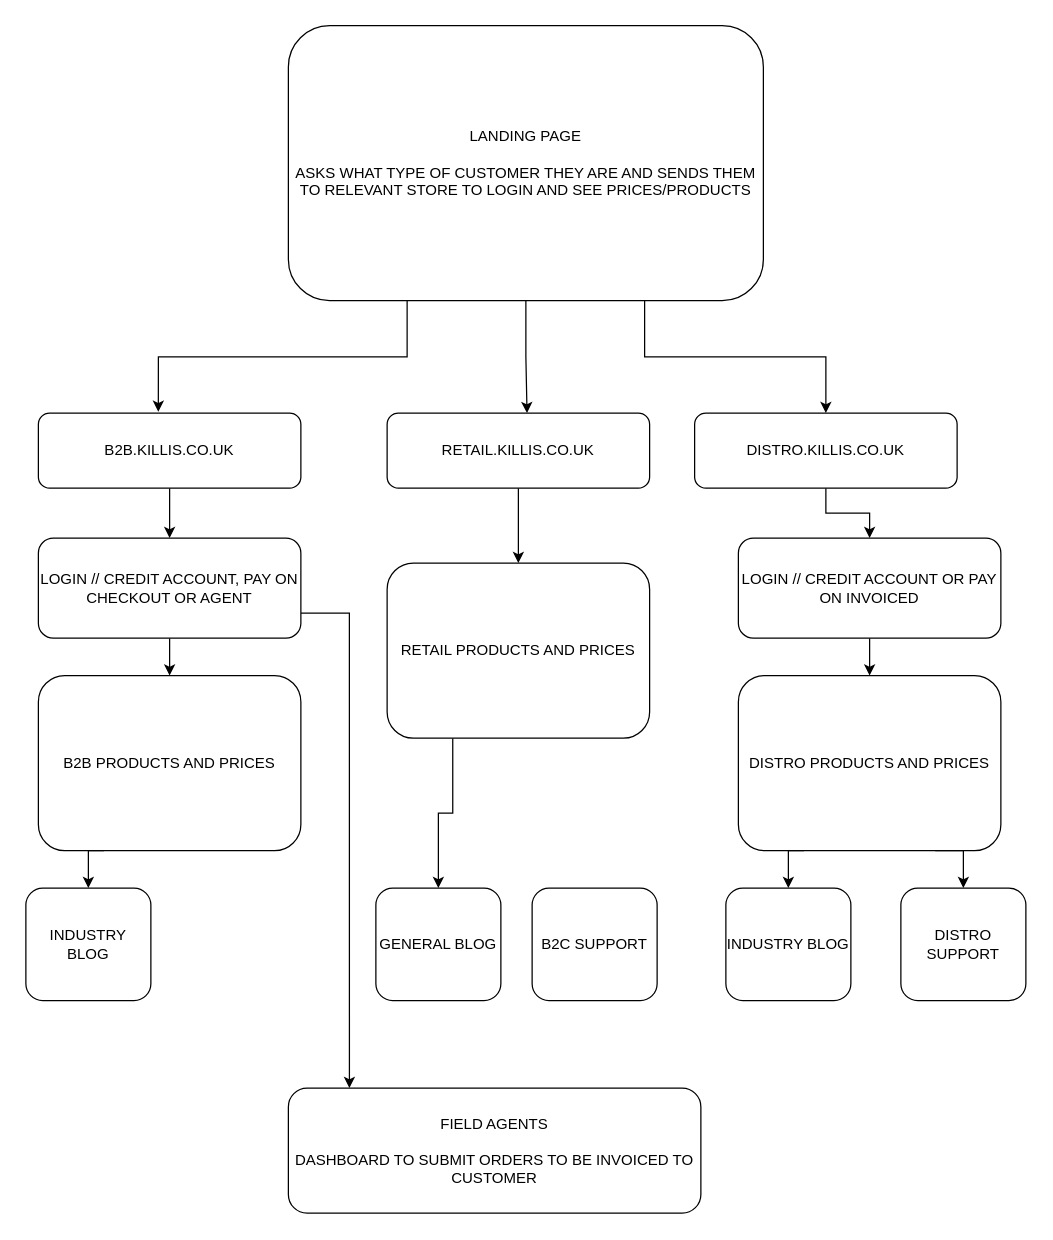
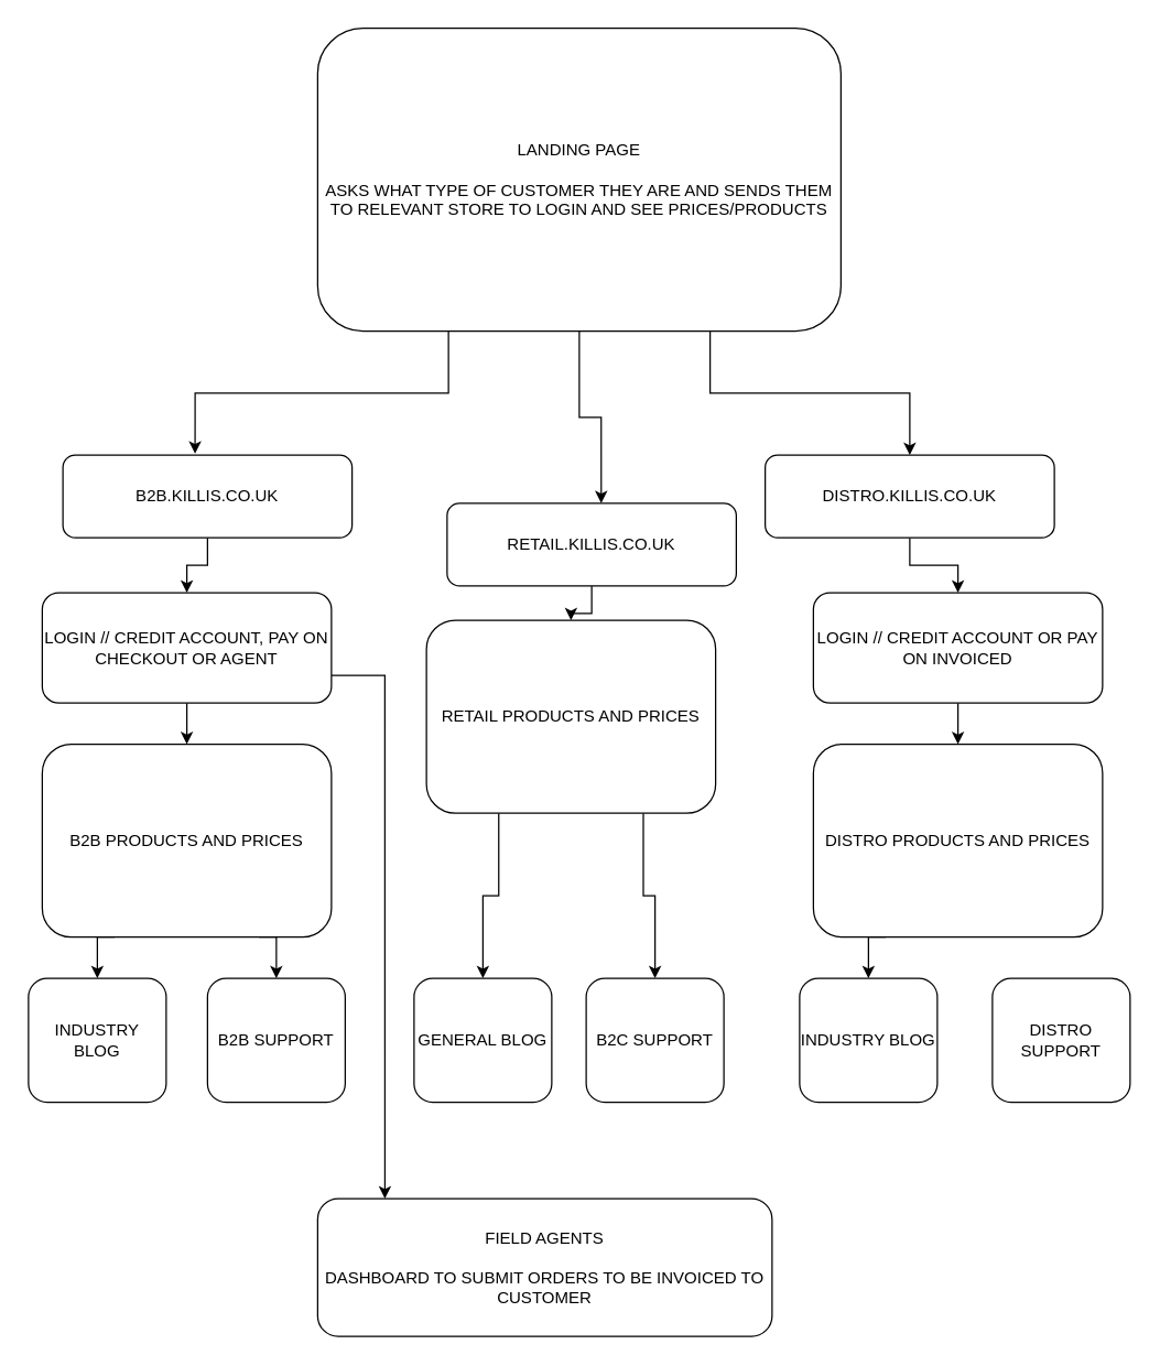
  <mxCell id="0" />
  <mxCell id="1" parent="0" />
  <mxCell id="2" style="edgeStyle=orthogonalEdgeStyle;rounded=0;orthogonalLoop=1;jettySize=auto;html=1;exitX=0.25;exitY=1;exitDx=0;exitDy=0;entryX=0.457;entryY=-0.017;entryDx=0;entryDy=0;entryPerimeter=0;" edge="1" parent="1" source="5" target="7"><mxGeometry relative="1" as="geometry" /></mxCell>
  <mxCell id="3" style="edgeStyle=orthogonalEdgeStyle;rounded=0;orthogonalLoop=1;jettySize=auto;html=1;exitX=0.5;exitY=1;exitDx=0;exitDy=0;entryX=0.533;entryY=0;entryDx=0;entryDy=0;entryPerimeter=0;" edge="1" parent="1" source="5" target="9"><mxGeometry relative="1" as="geometry" /></mxCell>
  <mxCell id="4" style="edgeStyle=orthogonalEdgeStyle;rounded=0;orthogonalLoop=1;jettySize=auto;html=1;exitX=0.75;exitY=1;exitDx=0;exitDy=0;entryX=0.5;entryY=0;entryDx=0;entryDy=0;" edge="1" parent="1" source="5" target="11"><mxGeometry relative="1" as="geometry" /></mxCell>
  <mxCell id="5" value="LANDING PAGE&lt;br&gt;&lt;br&gt;ASKS WHAT TYPE OF CUSTOMER THEY ARE AND SENDS THEM TO RELEVANT STORE TO LOGIN AND SEE PRICES/PRODUCTS" style="rounded=1;whiteSpace=wrap;html=1;" vertex="1" parent="1"><mxGeometry x="230" y="20" width="380" height="220" as="geometry" /></mxCell>
  <mxCell id="6" value="" style="edgeStyle=orthogonalEdgeStyle;rounded=0;orthogonalLoop=1;jettySize=auto;html=1;" edge="1" parent="1" source="7" target="29"><mxGeometry relative="1" as="geometry" /></mxCell>
- <mxCell id="7" value="B2B.KILLIS.CO.UK" style="rounded=1;whiteSpace=wrap;html=1;" vertex="1" parent="1"><mxGeometry x="30" y="330" width="210" height="60" as="geometry" /></mxCell>
+ <mxCell id="7" value="B2B.KILLIS.CO.UK" style="rounded=1;whiteSpace=wrap;html=1;" vertex="1" parent="1"><mxGeometry x="45" y="330" width="210" height="60" as="geometry" /></mxCell>
  <mxCell id="8" value="" style="edgeStyle=orthogonalEdgeStyle;rounded=0;orthogonalLoop=1;jettySize=auto;html=1;" edge="1" parent="1" source="9" target="17"><mxGeometry relative="1" as="geometry" /></mxCell>
- <mxCell id="9" value="RETAIL.KILLIS.CO.UK" style="rounded=1;whiteSpace=wrap;html=1;" vertex="1" parent="1"><mxGeometry x="309" y="330" width="210" height="60" as="geometry" /></mxCell>
+ <mxCell id="9" value="RETAIL.KILLIS.CO.UK" style="rounded=1;whiteSpace=wrap;html=1;" vertex="1" parent="1"><mxGeometry x="324" y="365" width="210" height="60" as="geometry" /></mxCell>
  <mxCell id="10" value="" style="edgeStyle=orthogonalEdgeStyle;rounded=0;orthogonalLoop=1;jettySize=auto;html=1;" edge="1" parent="1" source="11" target="31"><mxGeometry relative="1" as="geometry" /></mxCell>
  <mxCell id="11" value="DISTRO.KILLIS.CO.UK" style="rounded=1;whiteSpace=wrap;html=1;" vertex="1" parent="1"><mxGeometry x="555" y="330" width="210" height="60" as="geometry" /></mxCell>
  <mxCell id="12" style="edgeStyle=orthogonalEdgeStyle;rounded=0;orthogonalLoop=1;jettySize=auto;html=1;exitX=0.25;exitY=1;exitDx=0;exitDy=0;entryX=0.5;entryY=0;entryDx=0;entryDy=0;" edge="1" parent="1" source="14" target="21"><mxGeometry relative="1" as="geometry" /></mxCell>
+ <mxCell id="13" style="edgeStyle=orthogonalEdgeStyle;rounded=0;orthogonalLoop=1;jettySize=auto;html=1;exitX=0.75;exitY=1;exitDx=0;exitDy=0;entryX=0.5;entryY=0;entryDx=0;entryDy=0;" edge="1" parent="1" source="14" target="22"><mxGeometry relative="1" as="geometry" /></mxCell>
  <mxCell id="14" value="B2B PRODUCTS AND PRICES" style="rounded=1;whiteSpace=wrap;html=1;" vertex="1" parent="1"><mxGeometry x="30" y="540" width="210" height="140" as="geometry" /></mxCell>
  <mxCell id="15" style="edgeStyle=orthogonalEdgeStyle;rounded=0;orthogonalLoop=1;jettySize=auto;html=1;exitX=0.25;exitY=1;exitDx=0;exitDy=0;entryX=0.5;entryY=0;entryDx=0;entryDy=0;" edge="1" parent="1" source="17" target="23"><mxGeometry relative="1" as="geometry" /></mxCell>
+ <mxCell id="16" style="edgeStyle=orthogonalEdgeStyle;rounded=0;orthogonalLoop=1;jettySize=auto;html=1;exitX=0.75;exitY=1;exitDx=0;exitDy=0;entryX=0.5;entryY=0;entryDx=0;entryDy=0;" edge="1" parent="1" source="17" target="24"><mxGeometry relative="1" as="geometry" /></mxCell>
  <mxCell id="17" value="RETAIL PRODUCTS AND PRICES" style="rounded=1;whiteSpace=wrap;html=1;" vertex="1" parent="1"><mxGeometry x="309" y="450" width="210" height="140" as="geometry" /></mxCell>
  <mxCell id="18" style="edgeStyle=orthogonalEdgeStyle;rounded=0;orthogonalLoop=1;jettySize=auto;html=1;exitX=0.25;exitY=1;exitDx=0;exitDy=0;entryX=0.5;entryY=0;entryDx=0;entryDy=0;" edge="1" parent="1" source="20" target="25"><mxGeometry relative="1" as="geometry" /></mxCell>
- <mxCell id="19" style="edgeStyle=orthogonalEdgeStyle;rounded=0;orthogonalLoop=1;jettySize=auto;html=1;exitX=0.75;exitY=1;exitDx=0;exitDy=0;entryX=0.5;entryY=0;entryDx=0;entryDy=0;" edge="1" parent="1" source="20" target="26"><mxGeometry relative="1" as="geometry" /></mxCell>
  <mxCell id="20" value="DISTRO PRODUCTS AND PRICES" style="rounded=1;whiteSpace=wrap;html=1;" vertex="1" parent="1"><mxGeometry x="590" y="540" width="210" height="140" as="geometry" /></mxCell>
  <mxCell id="21" value="INDUSTRY&lt;br&gt;BLOG" style="rounded=1;whiteSpace=wrap;html=1;" vertex="1" parent="1"><mxGeometry x="20" y="710" width="100" height="90" as="geometry" /></mxCell>
+ <mxCell id="22" value="B2B SUPPORT" style="rounded=1;whiteSpace=wrap;html=1;" vertex="1" parent="1"><mxGeometry x="150" y="710" width="100" height="90" as="geometry" /></mxCell>
  <mxCell id="23" value="GENERAL BLOG" style="rounded=1;whiteSpace=wrap;html=1;" vertex="1" parent="1"><mxGeometry x="300" y="710" width="100" height="90" as="geometry" /></mxCell>
  <mxCell id="24" value="B2C SUPPORT" style="rounded=1;whiteSpace=wrap;html=1;" vertex="1" parent="1"><mxGeometry x="425" y="710" width="100" height="90" as="geometry" /></mxCell>
  <mxCell id="25" value="INDUSTRY BLOG" style="rounded=1;whiteSpace=wrap;html=1;" vertex="1" parent="1"><mxGeometry x="580" y="710" width="100" height="90" as="geometry" /></mxCell>
  <mxCell id="26" value="DISTRO SUPPORT" style="rounded=1;whiteSpace=wrap;html=1;" vertex="1" parent="1"><mxGeometry x="720" y="710" width="100" height="90" as="geometry" /></mxCell>
  <mxCell id="27" value="" style="edgeStyle=orthogonalEdgeStyle;rounded=0;orthogonalLoop=1;jettySize=auto;html=1;" edge="1" parent="1" source="29" target="14"><mxGeometry relative="1" as="geometry" /></mxCell>
  <mxCell id="28" style="edgeStyle=orthogonalEdgeStyle;rounded=0;orthogonalLoop=1;jettySize=auto;html=1;exitX=1;exitY=0.75;exitDx=0;exitDy=0;entryX=0.148;entryY=0;entryDx=0;entryDy=0;entryPerimeter=0;" edge="1" parent="1" source="29" target="32"><mxGeometry relative="1" as="geometry" /></mxCell>
  <mxCell id="29" value="LOGIN // CREDIT ACCOUNT, PAY ON CHECKOUT OR AGENT" style="rounded=1;whiteSpace=wrap;html=1;" vertex="1" parent="1"><mxGeometry x="30" y="430" width="210" height="80" as="geometry" /></mxCell>
  <mxCell id="30" value="" style="edgeStyle=orthogonalEdgeStyle;rounded=0;orthogonalLoop=1;jettySize=auto;html=1;" edge="1" parent="1" source="31" target="20"><mxGeometry relative="1" as="geometry" /></mxCell>
  <mxCell id="31" value="LOGIN // CREDIT ACCOUNT OR PAY ON INVOICED" style="rounded=1;whiteSpace=wrap;html=1;" vertex="1" parent="1"><mxGeometry x="590" y="430" width="210" height="80" as="geometry" /></mxCell>
  <mxCell id="32" value="FIELD AGENTS&lt;br&gt;&lt;br&gt;DASHBOARD TO SUBMIT ORDERS TO BE INVOICED TO CUSTOMER" style="rounded=1;whiteSpace=wrap;html=1;" vertex="1" parent="1"><mxGeometry x="230" y="870" width="330" height="100" as="geometry" /></mxCell>
